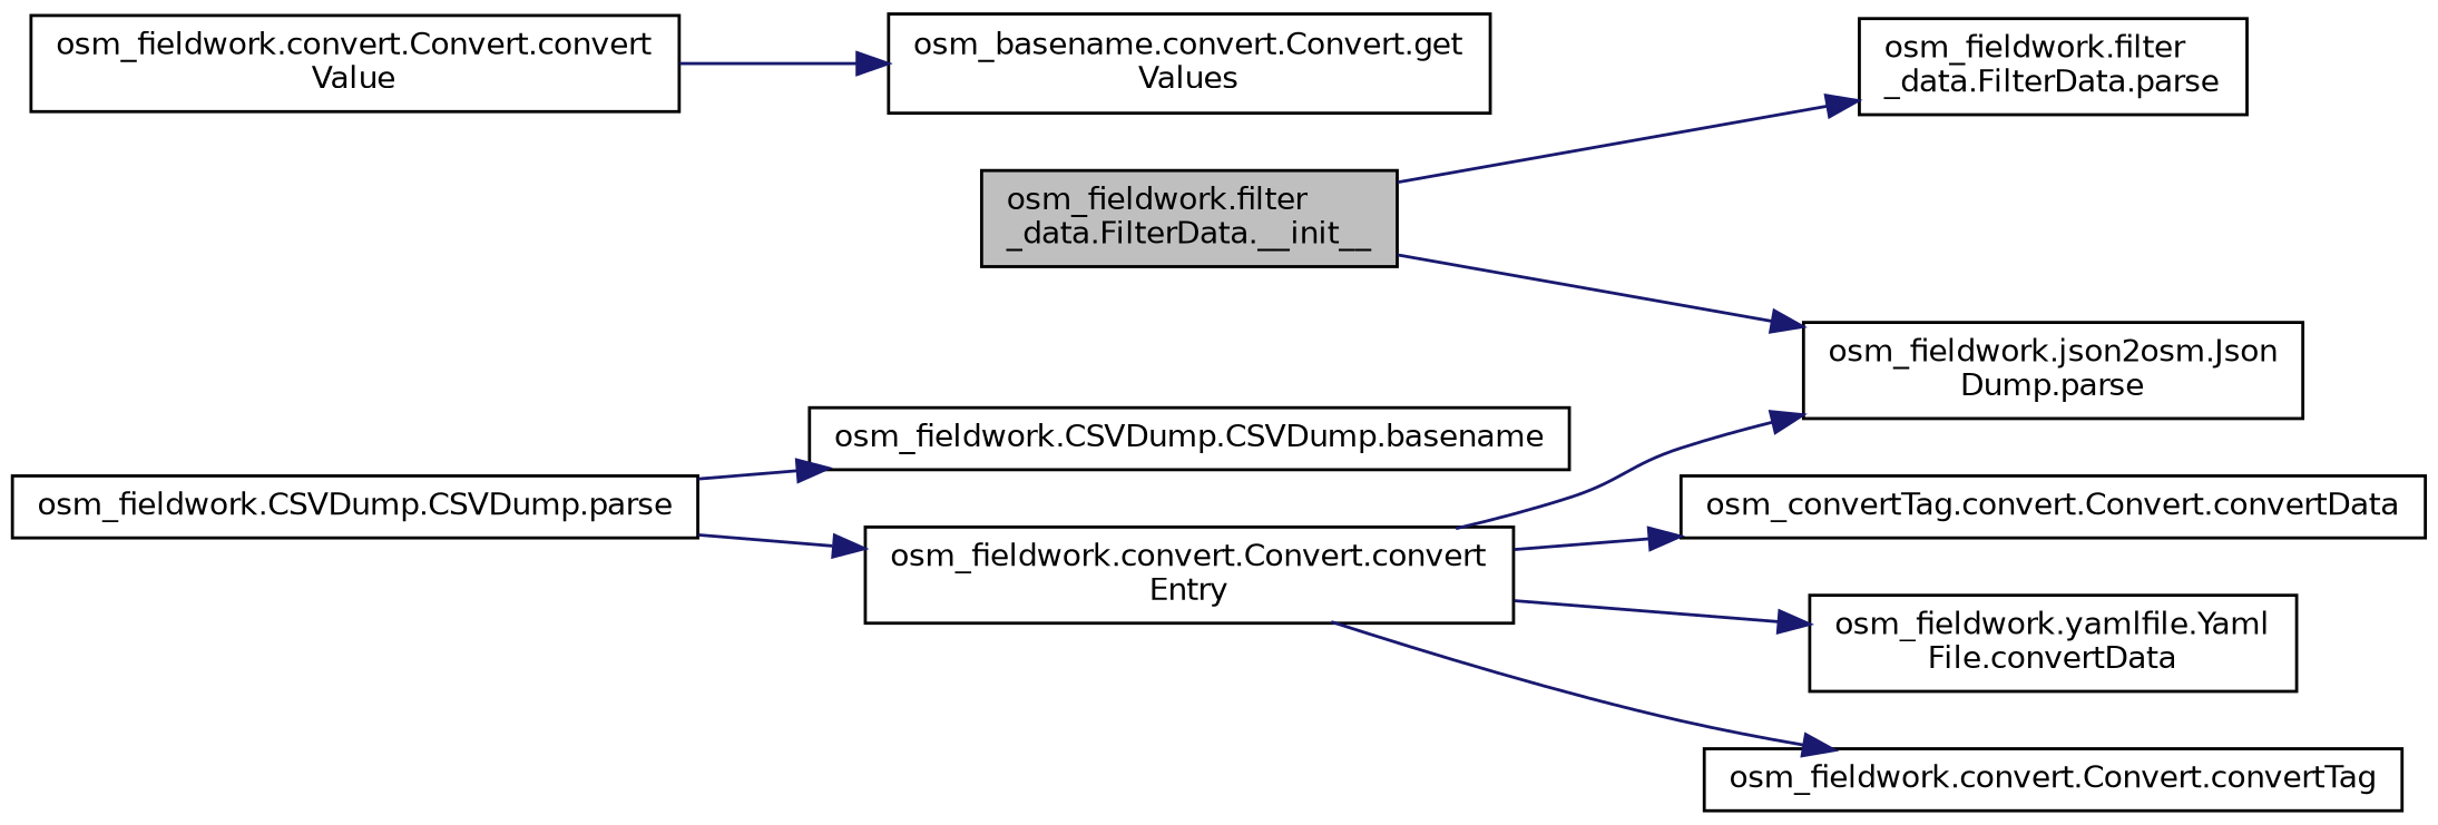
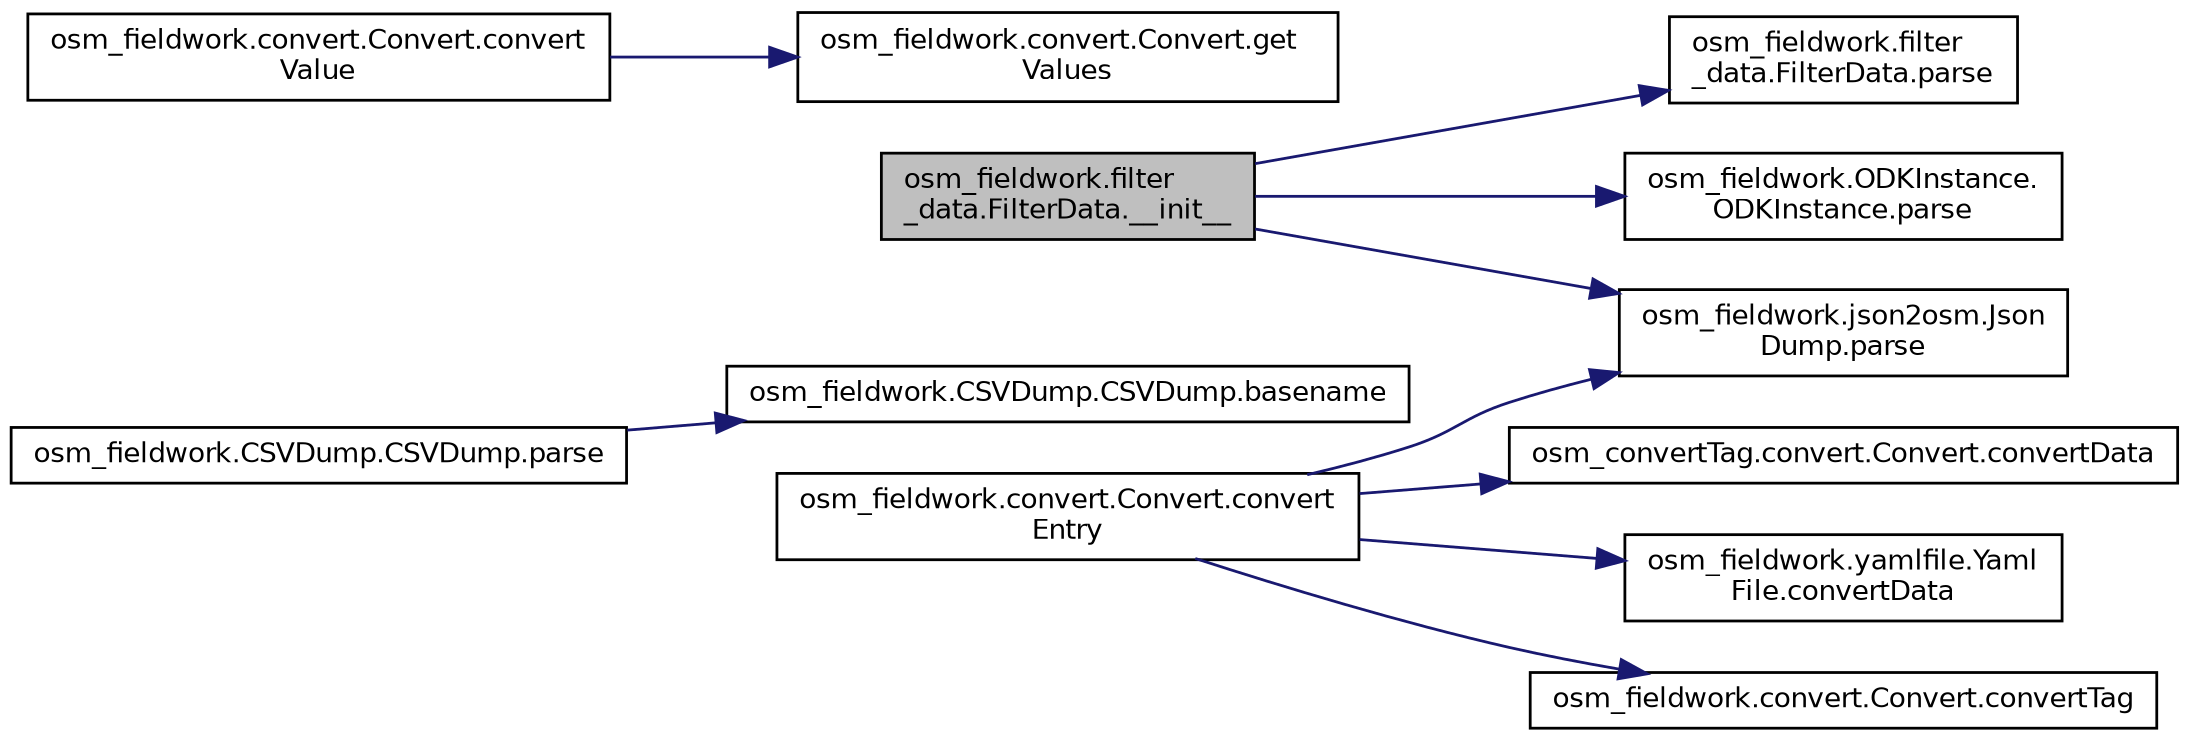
  digraph {
    rankdir=LR
    node [color=black fillcolor=white fontname=Helvetica fontsize=10 shape=record style=filled]
    edge [color=midnightblue fontname=Helvetica fontsize=10 labelfontname=Helvetica labelfontsize=10 style=solid]
    n1 [fillcolor=grey75 fontcolor=black height=0.2 label="osm_fieldwork.filter\l_data.FilterData.__init__" width=0.4]
    n2 [height=0.2 label="osm_fieldwork.filter\l_data.FilterData.parse" width=0.4]
+   n3 [height=0.2 label="osm_fieldwork.ODKInstance.\lODKInstance.parse" width=0.4]
    n4 [height=0.2 label="osm_fieldwork.json2osm.Json\lDump.parse" width=0.4]
    n5 [height=0.2 label="osm_fieldwork.CSVDump.CSVDump.parse" width=0.4]
    n6 [height=0.2 label="osm_fieldwork.CSVDump.CSVDump.basename" width=0.4]
    n7 [height=0.2 label="osm_fieldwork.convert.Convert.convert\lEntry" width=0.4]
    n8 [height=0.2 label="osm_convertTag.convert.Convert.convertData" width=0.4]
    n9 [height=0.2 label="osm_fieldwork.yamlfile.Yaml\lFile.convertData" width=0.4]
    n10 [height=0.2 label="osm_fieldwork.convert.Convert.convertTag" width=0.4]
    n11 [height=0.2 label="osm_fieldwork.convert.Convert.convert\lValue" width=0.4]
-   n12 [height=0.2 label="osm_basename.convert.Convert.get\lValues" width=0.4]
+   n12 [height=0.2 label="osm_fieldwork.convert.Convert.get\lValues" width=0.4]
    n1 -> n2
+   n1 -> n3
    n1 -> n4
    n5 -> n6
-   n5 -> n7
    n7 -> n4
    n7 -> n8
    n7 -> n9
    n7 -> n10
    n11 -> n12
  }
